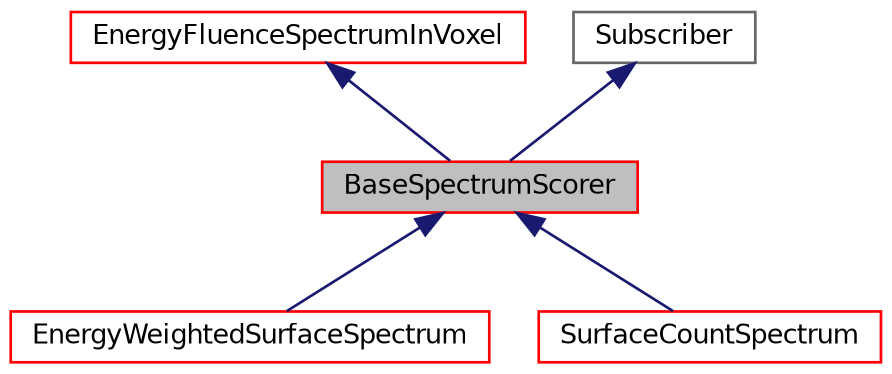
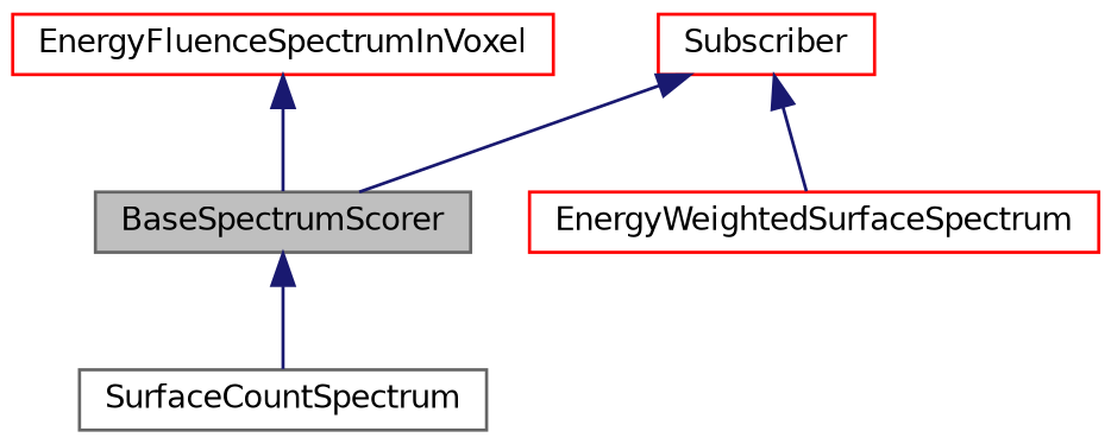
  digraph {
    node [color=red fillcolor=white fontname=Helvetica fontsize=10 shape=record style=filled]
    edge [color=midnightblue dir=back fontname=Helvetica fontsize=10 labelfontname=Helvetica labelfontsize=10 style=solid]
-   n1 [fillcolor=grey75 fontcolor=black height=0.2 label=BaseSpectrumScorer width=0.4]
+   n1 [color=gray40 fillcolor=grey75 fontcolor=black height=0.2 label=BaseSpectrumScorer width=0.4]
    n2 [height=0.2 label=EnergyWeightedSurfaceSpectrum width=0.4]
-   n3 [height=0.2 label=SurfaceCountSpectrum width=0.4]
+   n3 [color=gray40 height=0.2 label=SurfaceCountSpectrum width=0.4]
    n4 [height=0.2 label=EnergyFluenceSpectrumInVoxel width=0.4]
-   n5 [color=gray40 height=0.2 label=Subscriber width=0.4]
-   n1 -> n2
+   n5 [height=0.2 label=Subscriber width=0.4]
+   n5 -> n2
    n1 -> n3
    n4 -> n1
    n5 -> n1
  }
